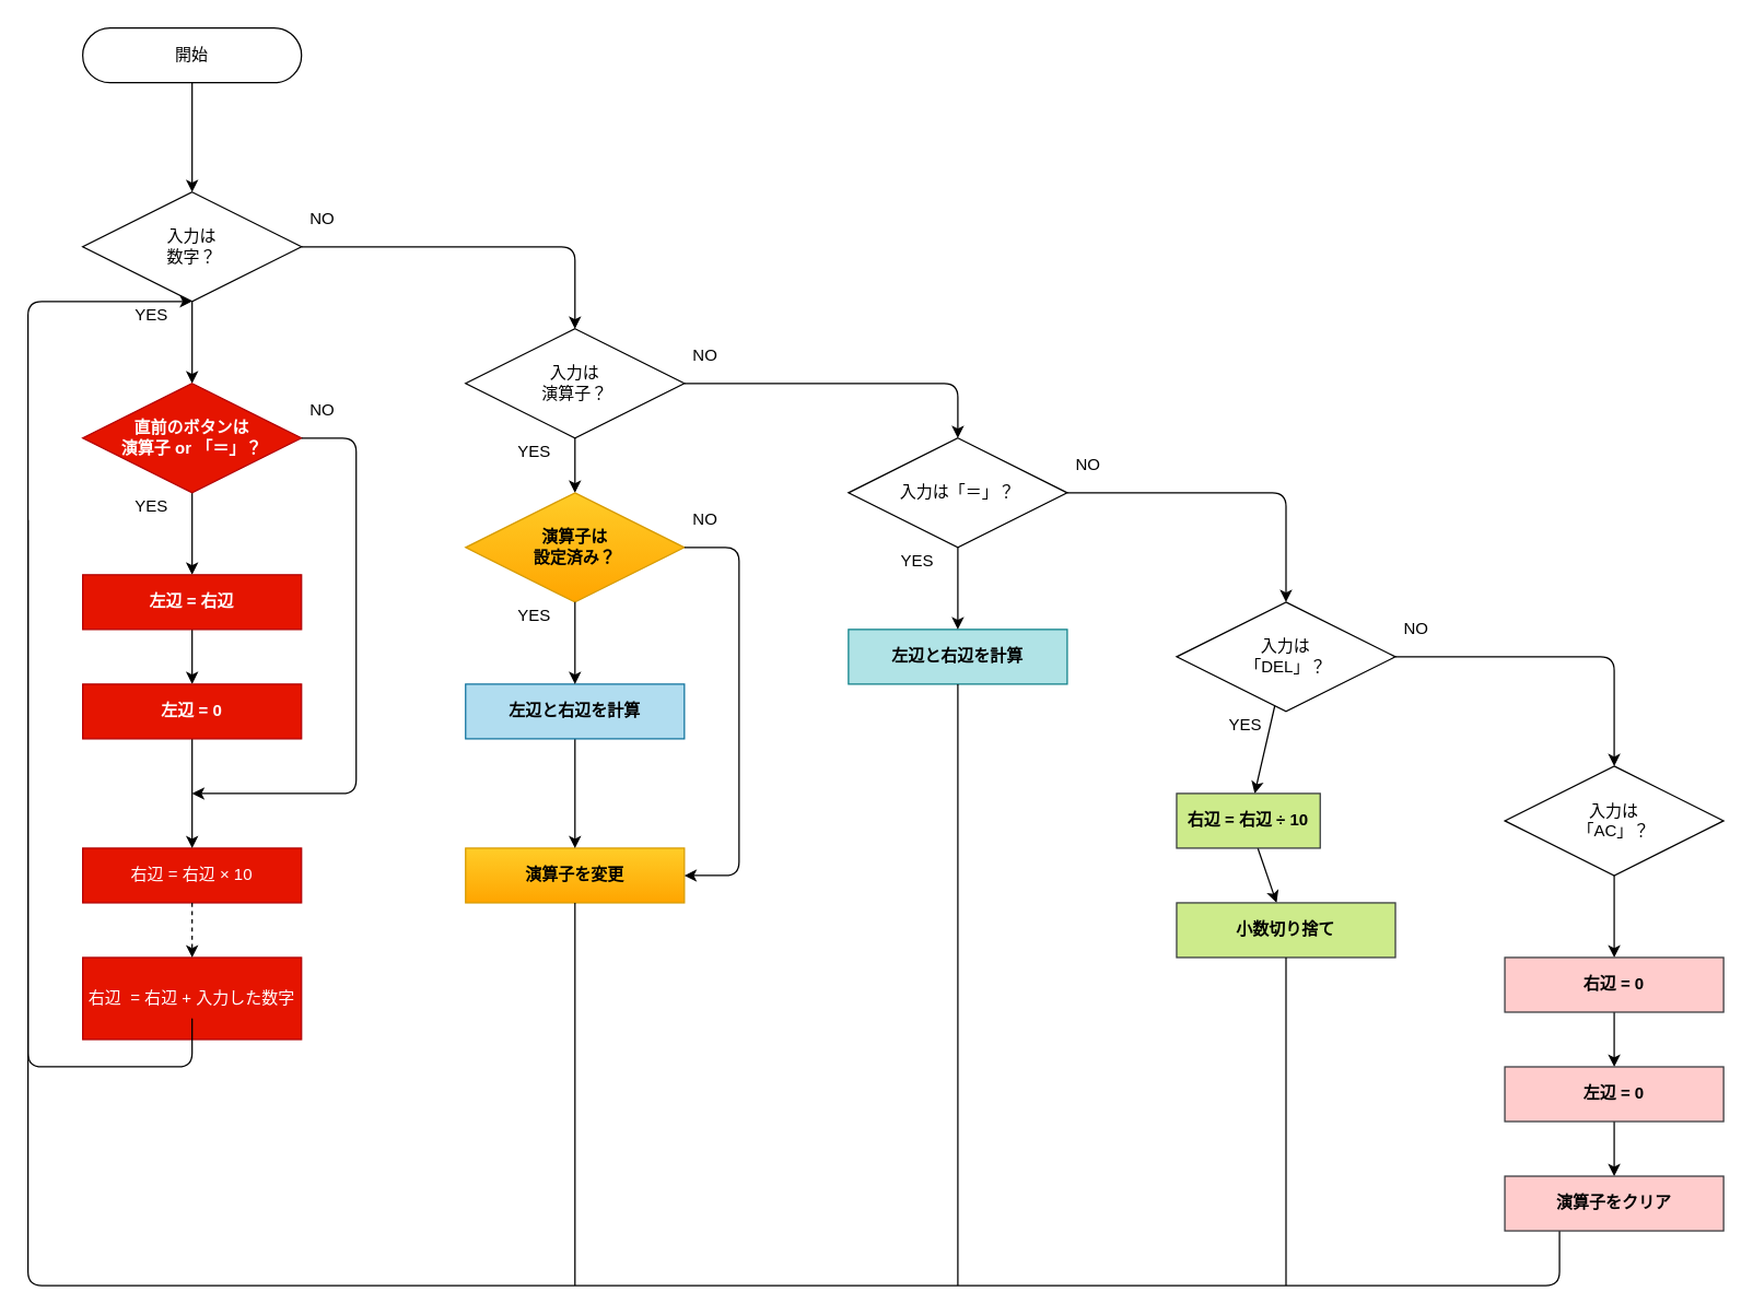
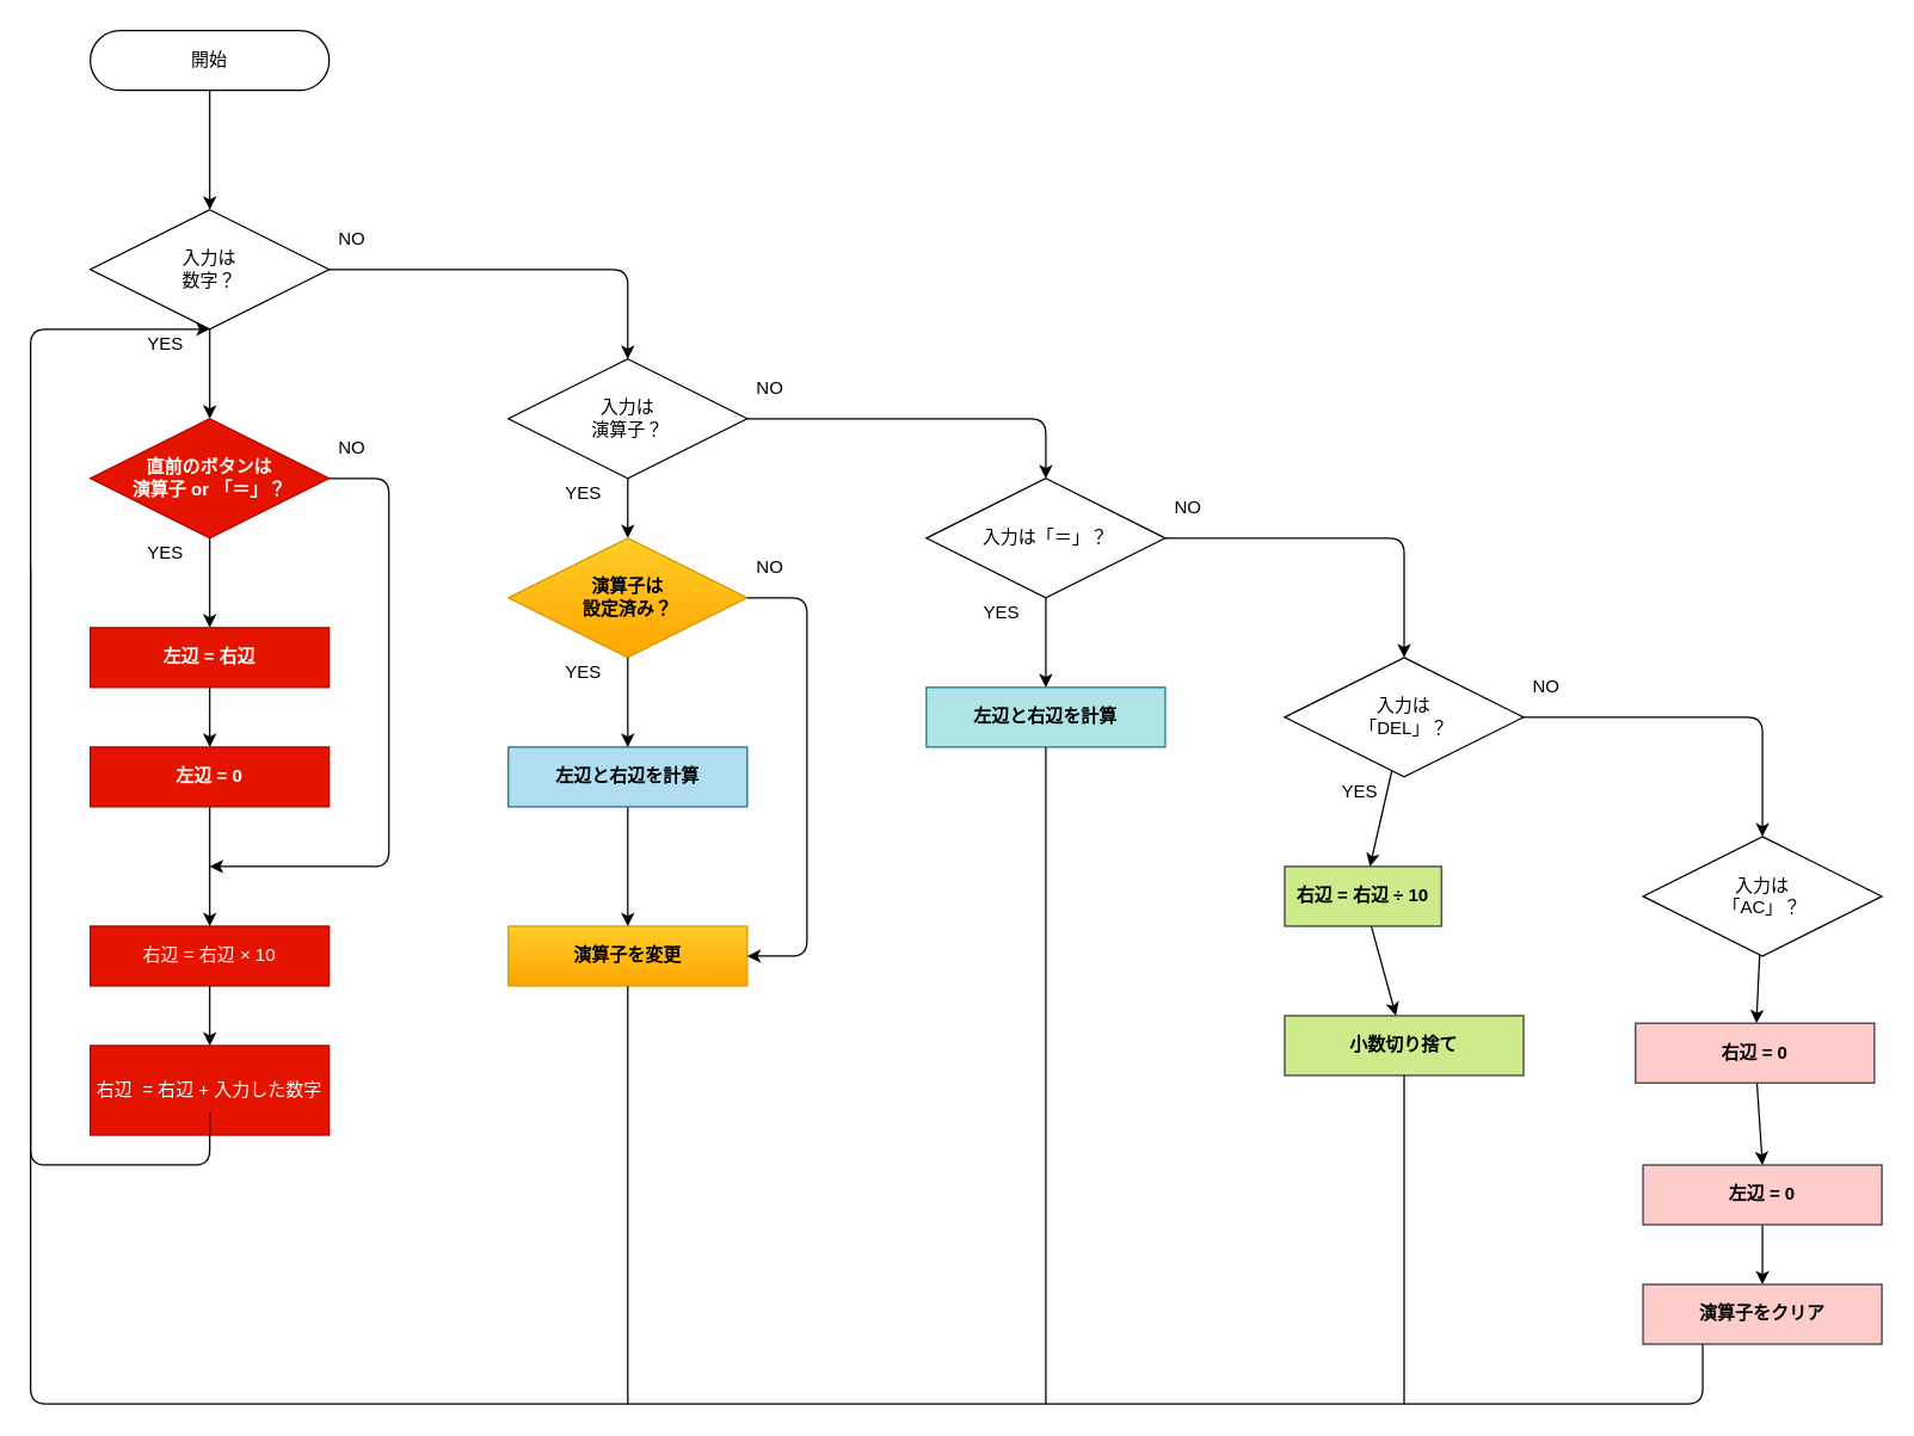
  <mxCell id="0" />
  <mxCell id="1" parent="0" />
  <mxCell id="2" value="入力は&lt;br&gt;数字？" style="rhombus;whiteSpace=wrap;html=1;" parent="1" vertex="1"><mxGeometry x="60" y="140" width="160" height="80" as="geometry" /></mxCell>
  <mxCell id="3" value="右辺 = 右辺 × 10" style="rounded=0;whiteSpace=wrap;html=1;fillColor=#e51400;strokeColor=#B20000;fontColor=#ffffff;" parent="1" vertex="1"><mxGeometry x="60" y="620" width="160" height="40" as="geometry" /></mxCell>
  <mxCell id="4" value="右辺&amp;nbsp; = 右辺 + 入力した数字" style="rounded=0;whiteSpace=wrap;html=1;fillColor=#e51400;fontColor=#ffffff;strokeColor=#B20000;" parent="1" vertex="1"><mxGeometry x="60" y="700" width="160" height="60" as="geometry" /></mxCell>
  <mxCell id="5" value="" style="endArrow=classic;html=1;exitX=0.5;exitY=1;exitDx=0;exitDy=0;entryX=0.5;entryY=0;entryDx=0;entryDy=0;" parent="1" source="2" target="52" edge="1"><mxGeometry width="50" height="50" relative="1" as="geometry"><mxPoint x="460" y="300" as="sourcePoint" /><mxPoint x="140" y="260" as="targetPoint" /></mxGeometry></mxCell>
- <mxCell id="6" value="" style="endArrow=classic;html=1;exitX=0.5;exitY=1;exitDx=0;exitDy=0;entryX=0.5;entryY=0;entryDx=0;entryDy=0;dashed=1;" parent="1" source="3" target="4" edge="1"><mxGeometry width="50" height="50" relative="1" as="geometry"><mxPoint x="150" y="320" as="sourcePoint" /><mxPoint x="150" y="360" as="targetPoint" /></mxGeometry></mxCell>
+ <mxCell id="6" value="" style="endArrow=classic;html=1;exitX=0.5;exitY=1;exitDx=0;exitDy=0;entryX=0.5;entryY=0;entryDx=0;entryDy=0;" parent="1" source="3" target="4" edge="1"><mxGeometry width="50" height="50" relative="1" as="geometry"><mxPoint x="150" y="320" as="sourcePoint" /><mxPoint x="150" y="360" as="targetPoint" /></mxGeometry></mxCell>
  <mxCell id="7" value="" style="endArrow=classic;html=1;exitX=0.5;exitY=1;exitDx=0;exitDy=0;entryX=0.5;entryY=0;entryDx=0;entryDy=0;" parent="1" target="2" edge="1"><mxGeometry width="50" height="50" relative="1" as="geometry"><mxPoint x="140" y="60" as="sourcePoint" /><mxPoint x="150" y="350" as="targetPoint" /></mxGeometry></mxCell>
  <mxCell id="8" value="" style="endArrow=classic;html=1;exitX=0.5;exitY=1;exitDx=0;exitDy=0;" parent="1" source="4" edge="1"><mxGeometry width="50" height="50" relative="1" as="geometry"><mxPoint x="460" y="420" as="sourcePoint" /><mxPoint x="140" y="220" as="targetPoint" /><Array as="points"><mxPoint x="140" y="740" /><mxPoint x="140" y="780" /><mxPoint x="20" y="780" /><mxPoint x="20" y="220" /></Array></mxGeometry></mxCell>
  <mxCell id="9" value="YES" style="text;html=1;align=center;verticalAlign=middle;resizable=0;points=[];autosize=1;strokeColor=none;fillColor=none;" parent="1" vertex="1"><mxGeometry x="90" y="220" width="40" height="20" as="geometry" /></mxCell>
  <mxCell id="10" value="NO" style="text;html=1;align=center;verticalAlign=middle;resizable=0;points=[];autosize=1;strokeColor=none;fillColor=none;" parent="1" vertex="1"><mxGeometry x="220" y="150" width="30" height="20" as="geometry" /></mxCell>
  <mxCell id="11" value="" style="endArrow=classic;html=1;exitX=1;exitY=0.5;exitDx=0;exitDy=0;entryX=0.5;entryY=0;entryDx=0;entryDy=0;" parent="1" source="2" target="13" edge="1"><mxGeometry width="50" height="50" relative="1" as="geometry"><mxPoint x="150" y="230" as="sourcePoint" /><mxPoint x="360" y="180" as="targetPoint" /><Array as="points"><mxPoint x="420" y="180" /></Array></mxGeometry></mxCell>
  <mxCell id="12" value="" style="edgeStyle=none;html=1;" parent="1" source="13" target="19" edge="1"><mxGeometry relative="1" as="geometry" /></mxCell>
  <mxCell id="13" value="入力は&lt;br&gt;演算子？" style="rhombus;whiteSpace=wrap;html=1;" parent="1" vertex="1"><mxGeometry x="340" y="240" width="160" height="80" as="geometry" /></mxCell>
  <mxCell id="14" value="YES" style="text;html=1;align=center;verticalAlign=middle;resizable=0;points=[];autosize=1;strokeColor=none;fillColor=none;" parent="1" vertex="1"><mxGeometry x="370" y="320" width="40" height="20" as="geometry" /></mxCell>
  <mxCell id="15" value="NO" style="text;html=1;align=center;verticalAlign=middle;resizable=0;points=[];autosize=1;strokeColor=none;fillColor=none;" parent="1" vertex="1"><mxGeometry x="500" y="250" width="30" height="20" as="geometry" /></mxCell>
  <mxCell id="16" value="開始" style="rounded=1;whiteSpace=wrap;html=1;arcSize=50;" parent="1" vertex="1"><mxGeometry x="60" y="20" width="160" height="40" as="geometry" /></mxCell>
  <mxCell id="17" value="演算子を変更" style="rounded=0;whiteSpace=wrap;html=1;fillColor=#ffcd28;gradientColor=#ffa500;strokeColor=#d79b00;fontColor=#000000;fontStyle=1" parent="1" vertex="1"><mxGeometry x="340" y="620" width="160" height="40" as="geometry" /></mxCell>
  <mxCell id="18" value="" style="endArrow=classic;html=1;" parent="1" target="24" edge="1"><mxGeometry width="50" height="50" relative="1" as="geometry"><mxPoint x="500" y="280" as="sourcePoint" /><mxPoint x="780" y="350" as="targetPoint" /><Array as="points"><mxPoint x="700" y="280" /></Array></mxGeometry></mxCell>
  <mxCell id="19" value="演算子は&lt;br&gt;設定済み？" style="rhombus;whiteSpace=wrap;html=1;fillColor=#ffcd28;gradientColor=#ffa500;strokeColor=#d79b00;fontColor=#000000;fontStyle=1" parent="1" vertex="1"><mxGeometry x="340" y="360" width="160" height="80" as="geometry" /></mxCell>
  <mxCell id="20" value="左辺と右辺を計算" style="rounded=0;whiteSpace=wrap;html=1;fillColor=#b0e3e6;strokeColor=#0e8088;fontColor=#000000;fontStyle=1" parent="1" vertex="1"><mxGeometry x="620" y="460" width="160" height="40" as="geometry" /></mxCell>
  <mxCell id="21" value="YES" style="text;html=1;align=center;verticalAlign=middle;resizable=0;points=[];autosize=1;strokeColor=none;fillColor=none;" parent="1" vertex="1"><mxGeometry x="370" y="440" width="40" height="20" as="geometry" /></mxCell>
  <mxCell id="22" value="NO" style="text;html=1;align=center;verticalAlign=middle;resizable=0;points=[];autosize=1;strokeColor=none;fillColor=none;" parent="1" vertex="1"><mxGeometry x="500" y="370" width="30" height="20" as="geometry" /></mxCell>
  <mxCell id="23" style="edgeStyle=none;html=1;entryX=0.5;entryY=0;entryDx=0;entryDy=0;" parent="1" source="24" target="20" edge="1"><mxGeometry relative="1" as="geometry" /></mxCell>
  <mxCell id="24" value="入力は「＝」？" style="rhombus;whiteSpace=wrap;html=1;" parent="1" vertex="1"><mxGeometry x="620" y="320" width="160" height="80" as="geometry" /></mxCell>
  <mxCell id="25" value="YES" style="text;html=1;align=center;verticalAlign=middle;resizable=0;points=[];autosize=1;strokeColor=none;fillColor=none;" parent="1" vertex="1"><mxGeometry x="650" y="400" width="40" height="20" as="geometry" /></mxCell>
  <mxCell id="26" style="edgeStyle=none;html=1;entryX=0.5;entryY=0;entryDx=0;entryDy=0;" parent="1" source="27" target="17" edge="1"><mxGeometry relative="1" as="geometry"><mxPoint x="420" y="580" as="targetPoint" /></mxGeometry></mxCell>
  <mxCell id="27" value="左辺と右辺を計算" style="rounded=0;whiteSpace=wrap;html=1;fillColor=#b1ddf0;strokeColor=#10739e;fontColor=#000000;fontStyle=1" parent="1" vertex="1"><mxGeometry x="340" y="500" width="160" height="40" as="geometry" /></mxCell>
  <mxCell id="28" value="" style="endArrow=classic;html=1;entryX=1;entryY=0.5;entryDx=0;entryDy=0;" parent="1" target="17" edge="1"><mxGeometry width="50" height="50" relative="1" as="geometry"><mxPoint x="500" y="400" as="sourcePoint" /><mxPoint x="560" y="640" as="targetPoint" /><Array as="points"><mxPoint x="540" y="400" /><mxPoint x="540" y="640" /></Array></mxGeometry></mxCell>
  <mxCell id="29" style="edgeStyle=none;html=1;exitX=0.5;exitY=1;exitDx=0;exitDy=0;" parent="1" source="19" edge="1"><mxGeometry relative="1" as="geometry"><mxPoint x="430" y="550" as="sourcePoint" /><mxPoint x="420" y="500" as="targetPoint" /></mxGeometry></mxCell>
  <mxCell id="30" value="" style="endArrow=classic;html=1;entryX=0.5;entryY=0;entryDx=0;entryDy=0;" parent="1" target="32" edge="1"><mxGeometry width="50" height="50" relative="1" as="geometry"><mxPoint x="780" y="360" as="sourcePoint" /><mxPoint x="900" y="420" as="targetPoint" /><Array as="points"><mxPoint x="940" y="360" /></Array></mxGeometry></mxCell>
  <mxCell id="31" style="edgeStyle=none;html=1;" parent="1" source="32" target="34" edge="1"><mxGeometry relative="1" as="geometry" /></mxCell>
  <mxCell id="32" value="入力は&lt;br&gt;「DEL」？" style="rhombus;whiteSpace=wrap;html=1;" parent="1" vertex="1"><mxGeometry x="860" y="440" width="160" height="80" as="geometry" /></mxCell>
  <mxCell id="33" style="edgeStyle=none;html=1;" parent="1" source="34" target="35" edge="1"><mxGeometry relative="1" as="geometry" /></mxCell>
  <mxCell id="34" value="右辺 = 右辺 ÷ 10" style="rounded=0;whiteSpace=wrap;html=1;fillColor=#cdeb8b;strokeColor=#36393d;fontColor=#000000;fontStyle=1" parent="1" vertex="1"><mxGeometry x="860" y="580" width="105" height="40" as="geometry" /></mxCell>
- <mxCell id="35" value="小数切り捨て" style="rounded=0;whiteSpace=wrap;html=1;fillColor=#cdeb8b;strokeColor=#36393d;fontColor=#000000;fontStyle=1" parent="1" vertex="1"><mxGeometry x="860" y="660" width="160" height="40" as="geometry" /></mxCell>
+ <mxCell id="35" value="小数切り捨て" style="rounded=0;whiteSpace=wrap;html=1;fillColor=#cdeb8b;strokeColor=#36393d;fontColor=#000000;fontStyle=1" parent="1" vertex="1"><mxGeometry x="860" y="680" width="160" height="40" as="geometry" /></mxCell>
  <mxCell id="36" value="NO" style="text;html=1;align=center;verticalAlign=middle;resizable=0;points=[];autosize=1;strokeColor=none;fillColor=none;" parent="1" vertex="1"><mxGeometry x="780" y="330" width="30" height="20" as="geometry" /></mxCell>
  <mxCell id="37" value="YES" style="text;html=1;align=center;verticalAlign=middle;resizable=0;points=[];autosize=1;strokeColor=none;fillColor=none;" parent="1" vertex="1"><mxGeometry x="890" y="520" width="40" height="20" as="geometry" /></mxCell>
  <mxCell id="38" value="NO" style="text;html=1;align=center;verticalAlign=middle;resizable=0;points=[];autosize=1;strokeColor=none;fillColor=none;" parent="1" vertex="1"><mxGeometry x="1020" y="450" width="30" height="20" as="geometry" /></mxCell>
  <mxCell id="39" value="" style="endArrow=classic;html=1;entryX=0.5;entryY=0;entryDx=0;entryDy=0;" parent="1" edge="1"><mxGeometry width="50" height="50" relative="1" as="geometry"><mxPoint x="1020" y="480" as="sourcePoint" /><mxPoint x="1180" y="560" as="targetPoint" /><Array as="points"><mxPoint x="1180" y="480" /></Array></mxGeometry></mxCell>
  <mxCell id="40" style="edgeStyle=none;html=1;" parent="1" source="41" target="43" edge="1"><mxGeometry relative="1" as="geometry" /></mxCell>
  <mxCell id="41" value="入力は&lt;br&gt;「AC」？" style="rhombus;whiteSpace=wrap;html=1;" parent="1" vertex="1"><mxGeometry x="1100" y="560" width="160" height="80" as="geometry" /></mxCell>
  <mxCell id="42" style="edgeStyle=none;html=1;entryX=0.5;entryY=0;entryDx=0;entryDy=0;" parent="1" source="43" target="45" edge="1"><mxGeometry relative="1" as="geometry" /></mxCell>
- <mxCell id="43" value="右辺 = 0" style="rounded=0;whiteSpace=wrap;html=1;fillColor=#ffcccc;strokeColor=#36393d;fontColor=#000000;fontStyle=1" parent="1" vertex="1"><mxGeometry x="1100" y="700" width="160" height="40" as="geometry" /></mxCell>
+ <mxCell id="43" value="右辺 = 0" style="rounded=0;whiteSpace=wrap;html=1;fillColor=#ffcccc;strokeColor=#36393d;fontColor=#000000;fontStyle=1" parent="1" vertex="1"><mxGeometry x="1095" y="685" width="160" height="40" as="geometry" /></mxCell>
  <mxCell id="44" style="edgeStyle=none;html=1;entryX=0.5;entryY=0;entryDx=0;entryDy=0;fontColor=#000000;" parent="1" source="45" target="50" edge="1"><mxGeometry relative="1" as="geometry" /></mxCell>
  <mxCell id="45" value="左辺 = 0" style="rounded=0;whiteSpace=wrap;html=1;fillColor=#ffcccc;strokeColor=#36393d;fontColor=#000000;fontStyle=1" parent="1" vertex="1"><mxGeometry x="1100" y="780" width="160" height="40" as="geometry" /></mxCell>
  <mxCell id="46" value="" style="endArrow=none;html=1;" parent="1" edge="1"><mxGeometry width="50" height="50" relative="1" as="geometry"><mxPoint x="20" y="380" as="sourcePoint" /><mxPoint x="1140" y="900" as="targetPoint" /><Array as="points"><mxPoint x="20" y="940" /><mxPoint x="1140" y="940" /></Array></mxGeometry></mxCell>
  <mxCell id="47" value="" style="endArrow=none;html=1;entryX=0.5;entryY=1;entryDx=0;entryDy=0;" parent="1" target="35" edge="1"><mxGeometry width="50" height="50" relative="1" as="geometry"><mxPoint x="940" y="940" as="sourcePoint" /><mxPoint x="880" y="660" as="targetPoint" /></mxGeometry></mxCell>
  <mxCell id="48" value="" style="endArrow=none;html=1;entryX=0.5;entryY=1;entryDx=0;entryDy=0;" parent="1" target="20" edge="1"><mxGeometry width="50" height="50" relative="1" as="geometry"><mxPoint x="700" y="940" as="sourcePoint" /><mxPoint x="699.5" y="580" as="targetPoint" /></mxGeometry></mxCell>
  <mxCell id="49" value="" style="endArrow=none;html=1;entryX=0.5;entryY=1;entryDx=0;entryDy=0;" parent="1" target="17" edge="1"><mxGeometry width="50" height="50" relative="1" as="geometry"><mxPoint x="420" y="940" as="sourcePoint" /><mxPoint x="419.5" y="700" as="targetPoint" /></mxGeometry></mxCell>
  <mxCell id="50" value="演算子をクリア" style="rounded=0;whiteSpace=wrap;html=1;fillColor=#ffcccc;strokeColor=#36393d;fontColor=#000000;fontStyle=1" parent="1" vertex="1"><mxGeometry x="1100" y="860" width="160" height="40" as="geometry" /></mxCell>
  <mxCell id="51" style="edgeStyle=none;html=1;fontColor=#000000;entryX=0.5;entryY=0;entryDx=0;entryDy=0;" parent="1" source="52" target="54" edge="1"><mxGeometry relative="1" as="geometry"><mxPoint x="140" y="400" as="targetPoint" /></mxGeometry></mxCell>
  <mxCell id="52" value="直前のボタンは&lt;br&gt;演算子 or 「＝」？" style="rhombus;whiteSpace=wrap;html=1;fillColor=#e51400;strokeColor=#B20000;fontColor=#ffffff;fontStyle=1" parent="1" vertex="1"><mxGeometry x="60" y="280" width="160" height="80" as="geometry" /></mxCell>
  <mxCell id="53" style="edgeStyle=none;html=1;fontColor=#000000;" parent="1" source="54" edge="1"><mxGeometry relative="1" as="geometry"><mxPoint x="140" y="500" as="targetPoint" /></mxGeometry></mxCell>
  <mxCell id="54" value="左辺 = 右辺" style="rounded=0;whiteSpace=wrap;html=1;fillColor=#e51400;strokeColor=#B20000;fontColor=#ffffff;fontStyle=1" parent="1" vertex="1"><mxGeometry x="60" y="420" width="160" height="40" as="geometry" /></mxCell>
  <mxCell id="55" value="" style="endArrow=classic;html=1;" parent="1" edge="1"><mxGeometry width="50" height="50" relative="1" as="geometry"><mxPoint x="220" y="320" as="sourcePoint" /><mxPoint x="140" y="580" as="targetPoint" /><Array as="points"><mxPoint x="260" y="320" /><mxPoint x="260" y="580" /></Array></mxGeometry></mxCell>
  <mxCell id="56" value="YES" style="text;html=1;align=center;verticalAlign=middle;resizable=0;points=[];autosize=1;strokeColor=none;fillColor=none;" parent="1" vertex="1"><mxGeometry x="90" y="360" width="40" height="20" as="geometry" /></mxCell>
  <mxCell id="57" value="NO" style="text;html=1;align=center;verticalAlign=middle;resizable=0;points=[];autosize=1;strokeColor=none;fillColor=none;" parent="1" vertex="1"><mxGeometry x="220" y="290" width="30" height="20" as="geometry" /></mxCell>
  <mxCell id="58" style="edgeStyle=none;html=1;entryX=0.5;entryY=0;entryDx=0;entryDy=0;fontColor=#000000;" parent="1" source="59" target="3" edge="1"><mxGeometry relative="1" as="geometry" /></mxCell>
  <mxCell id="59" value="左辺 = 0" style="rounded=0;whiteSpace=wrap;html=1;fillColor=#e51400;strokeColor=#B20000;fontColor=#ffffff;fontStyle=1" parent="1" vertex="1"><mxGeometry x="60" y="500" width="160" height="40" as="geometry" /></mxCell>
